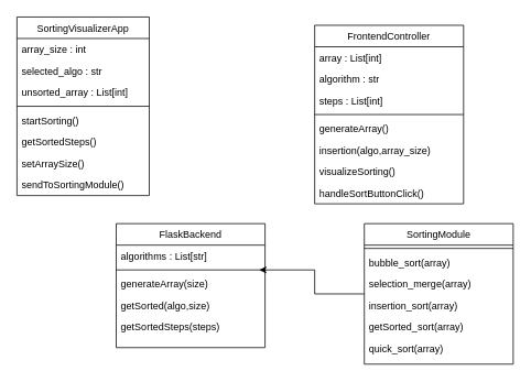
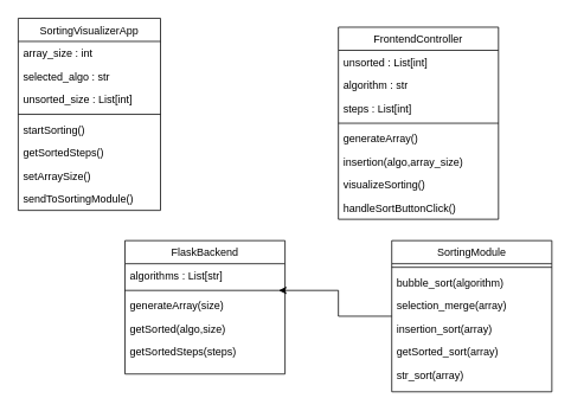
  <mxCell id="0" />
  <mxCell id="1" parent="0" />
  <mxCell id="2" value="SortingVisualizerApp" style="swimlane;fontStyle=0;align=center;verticalAlign=top;childLayout=stackLayout;horizontal=1;startSize=26;horizontalStack=0;resizeParent=1;resizeLast=0;collapsible=1;marginBottom=0;rounded=0;shadow=0;strokeWidth=1;" parent="1" vertex="1"><mxGeometry x="20" y="20" width="160" height="216" as="geometry"><mxRectangle x="550" y="140" width="160" height="26" as="alternateBounds" /></mxGeometry></mxCell>
  <mxCell id="3" value="array_size : int" style="text;align=left;verticalAlign=top;spacingLeft=4;spacingRight=4;overflow=hidden;rotatable=0;points=[[0,0.5],[1,0.5]];portConstraint=eastwest;" parent="2" vertex="1"><mxGeometry y="26" width="160" height="26" as="geometry" /></mxCell>
  <mxCell id="4" value="selected_algo : str" style="text;align=left;verticalAlign=top;spacingLeft=4;spacingRight=4;overflow=hidden;rotatable=0;points=[[0,0.5],[1,0.5]];portConstraint=eastwest;rounded=0;shadow=0;html=0;" parent="2" vertex="1"><mxGeometry y="52" width="160" height="26" as="geometry" /></mxCell>
- <mxCell id="5" value="unsorted_array : List[int]" style="text;align=left;verticalAlign=top;spacingLeft=4;spacingRight=4;overflow=hidden;rotatable=0;points=[[0,0.5],[1,0.5]];portConstraint=eastwest;rounded=0;shadow=0;html=0;" parent="2" vertex="1"><mxGeometry y="78" width="160" height="26" as="geometry" /></mxCell>
+ <mxCell id="5" value="unsorted_size : List[int]" style="text;align=left;verticalAlign=top;spacingLeft=4;spacingRight=4;overflow=hidden;rotatable=0;points=[[0,0.5],[1,0.5]];portConstraint=eastwest;rounded=0;shadow=0;html=0;" parent="2" vertex="1"><mxGeometry y="78" width="160" height="26" as="geometry" /></mxCell>
  <mxCell id="6" value="" style="line;html=1;strokeWidth=1;align=left;verticalAlign=middle;spacingTop=-1;spacingLeft=3;spacingRight=3;rotatable=0;labelPosition=right;points=[];portConstraint=eastwest;" parent="2" vertex="1"><mxGeometry y="104" width="160" height="8" as="geometry" /></mxCell>
  <mxCell id="7" value="startSorting()&#10;" style="text;align=left;verticalAlign=top;spacingLeft=4;spacingRight=4;overflow=hidden;rotatable=0;points=[[0,0.5],[1,0.5]];portConstraint=eastwest;" parent="2" vertex="1"><mxGeometry y="112" width="160" height="26" as="geometry" /></mxCell>
  <mxCell id="8" value="getSortedSteps()" style="text;align=left;verticalAlign=top;spacingLeft=4;spacingRight=4;overflow=hidden;rotatable=0;points=[[0,0.5],[1,0.5]];portConstraint=eastwest;" parent="2" vertex="1"><mxGeometry y="138" width="160" height="26" as="geometry" /></mxCell>
  <mxCell id="9" value="setArraySize()" style="text;align=left;verticalAlign=top;spacingLeft=4;spacingRight=4;overflow=hidden;rotatable=0;points=[[0,0.5],[1,0.5]];portConstraint=eastwest;" vertex="1" parent="2"><mxGeometry y="164" width="160" height="26" as="geometry" /></mxCell>
  <mxCell id="10" value="sendToSortingModule()" style="text;align=left;verticalAlign=top;spacingLeft=4;spacingRight=4;overflow=hidden;rotatable=0;points=[[0,0.5],[1,0.5]];portConstraint=eastwest;" vertex="1" parent="2"><mxGeometry y="190" width="160" height="26" as="geometry" /></mxCell>
  <mxCell id="11" value="FrontendController" style="swimlane;fontStyle=0;align=center;verticalAlign=top;childLayout=stackLayout;horizontal=1;startSize=26;horizontalStack=0;resizeParent=1;resizeLast=0;collapsible=1;marginBottom=0;rounded=0;shadow=0;strokeWidth=1;" vertex="1" parent="1"><mxGeometry x="380" y="30" width="180" height="216" as="geometry"><mxRectangle x="550" y="140" width="160" height="26" as="alternateBounds" /></mxGeometry></mxCell>
- <mxCell id="12" value="array : List[int]" style="text;align=left;verticalAlign=top;spacingLeft=4;spacingRight=4;overflow=hidden;rotatable=0;points=[[0,0.5],[1,0.5]];portConstraint=eastwest;" vertex="1" parent="11"><mxGeometry y="26" width="180" height="26" as="geometry" /></mxCell>
+ <mxCell id="12" value="unsorted : List[int]" style="text;align=left;verticalAlign=top;spacingLeft=4;spacingRight=4;overflow=hidden;rotatable=0;points=[[0,0.5],[1,0.5]];portConstraint=eastwest;" vertex="1" parent="11"><mxGeometry y="26" width="180" height="26" as="geometry" /></mxCell>
  <mxCell id="13" value="algorithm : str" style="text;align=left;verticalAlign=top;spacingLeft=4;spacingRight=4;overflow=hidden;rotatable=0;points=[[0,0.5],[1,0.5]];portConstraint=eastwest;rounded=0;shadow=0;html=0;" vertex="1" parent="11"><mxGeometry y="52" width="180" height="26" as="geometry" /></mxCell>
  <mxCell id="14" value="steps : List[int]" style="text;align=left;verticalAlign=top;spacingLeft=4;spacingRight=4;overflow=hidden;rotatable=0;points=[[0,0.5],[1,0.5]];portConstraint=eastwest;rounded=0;shadow=0;html=0;" vertex="1" parent="11"><mxGeometry y="78" width="180" height="26" as="geometry" /></mxCell>
  <mxCell id="15" value="" style="line;html=1;strokeWidth=1;align=left;verticalAlign=middle;spacingTop=-1;spacingLeft=3;spacingRight=3;rotatable=0;labelPosition=right;points=[];portConstraint=eastwest;" vertex="1" parent="11"><mxGeometry y="104" width="180" height="8" as="geometry" /></mxCell>
  <mxCell id="16" value="generateArray()" style="text;align=left;verticalAlign=top;spacingLeft=4;spacingRight=4;overflow=hidden;rotatable=0;points=[[0,0.5],[1,0.5]];portConstraint=eastwest;" vertex="1" parent="11"><mxGeometry y="112" width="180" height="26" as="geometry" /></mxCell>
  <mxCell id="17" value="insertion(algo,array_size)" style="text;align=left;verticalAlign=top;spacingLeft=4;spacingRight=4;overflow=hidden;rotatable=0;points=[[0,0.5],[1,0.5]];portConstraint=eastwest;" vertex="1" parent="11"><mxGeometry y="138" width="180" height="26" as="geometry" /></mxCell>
  <mxCell id="18" value="visualizeSorting()" style="text;align=left;verticalAlign=top;spacingLeft=4;spacingRight=4;overflow=hidden;rotatable=0;points=[[0,0.5],[1,0.5]];portConstraint=eastwest;" vertex="1" parent="11"><mxGeometry y="164" width="180" height="26" as="geometry" /></mxCell>
  <mxCell id="19" value="handleSortButtonClick()" style="text;align=left;verticalAlign=top;spacingLeft=4;spacingRight=4;overflow=hidden;rotatable=0;points=[[0,0.5],[1,0.5]];portConstraint=eastwest;" vertex="1" parent="11"><mxGeometry y="190" width="180" height="26" as="geometry" /></mxCell>
  <mxCell id="20" value="FlaskBackend" style="swimlane;fontStyle=0;align=center;verticalAlign=top;childLayout=stackLayout;horizontal=1;startSize=26;horizontalStack=0;resizeParent=1;resizeLast=0;collapsible=1;marginBottom=0;rounded=0;shadow=0;strokeWidth=1;" vertex="1" parent="1"><mxGeometry x="140" y="270" width="180" height="150" as="geometry"><mxRectangle x="550" y="140" width="160" height="26" as="alternateBounds" /></mxGeometry></mxCell>
  <mxCell id="21" value="algorithms : List[str]" style="text;align=left;verticalAlign=top;spacingLeft=4;spacingRight=4;overflow=hidden;rotatable=0;points=[[0,0.5],[1,0.5]];portConstraint=eastwest;rounded=0;shadow=0;html=0;" vertex="1" parent="20"><mxGeometry y="26" width="180" height="26" as="geometry" /></mxCell>
  <mxCell id="22" value="" style="line;html=1;strokeWidth=1;align=left;verticalAlign=middle;spacingTop=-1;spacingLeft=3;spacingRight=3;rotatable=0;labelPosition=right;points=[];portConstraint=eastwest;" vertex="1" parent="20"><mxGeometry y="52" width="180" height="8" as="geometry" /></mxCell>
  <mxCell id="23" value="generateArray(size)" style="text;align=left;verticalAlign=top;spacingLeft=4;spacingRight=4;overflow=hidden;rotatable=0;points=[[0,0.5],[1,0.5]];portConstraint=eastwest;" vertex="1" parent="20"><mxGeometry y="60" width="180" height="26" as="geometry" /></mxCell>
  <mxCell id="24" value="getSorted(algo,size)" style="text;align=left;verticalAlign=top;spacingLeft=4;spacingRight=4;overflow=hidden;rotatable=0;points=[[0,0.5],[1,0.5]];portConstraint=eastwest;" vertex="1" parent="20"><mxGeometry y="86" width="180" height="26" as="geometry" /></mxCell>
  <mxCell id="25" value="getSortedSteps(steps)" style="text;align=left;verticalAlign=top;spacingLeft=4;spacingRight=4;overflow=hidden;rotatable=0;points=[[0,0.5],[1,0.5]];portConstraint=eastwest;" vertex="1" parent="20"><mxGeometry y="112" width="180" height="26" as="geometry" /></mxCell>
  <mxCell id="26" value="SortingModule" style="swimlane;fontStyle=0;align=center;verticalAlign=top;childLayout=stackLayout;horizontal=1;startSize=26;horizontalStack=0;resizeParent=1;resizeLast=0;collapsible=1;marginBottom=0;rounded=0;shadow=0;strokeWidth=1;" vertex="1" parent="1"><mxGeometry x="440" y="270" width="180" height="170" as="geometry"><mxRectangle x="550" y="140" width="160" height="26" as="alternateBounds" /></mxGeometry></mxCell>
  <mxCell id="27" value="" style="line;html=1;strokeWidth=1;align=left;verticalAlign=middle;spacingTop=-1;spacingLeft=3;spacingRight=3;rotatable=0;labelPosition=right;points=[];portConstraint=eastwest;" vertex="1" parent="26"><mxGeometry y="26" width="180" height="8" as="geometry" /></mxCell>
- <mxCell id="28" value="bubble_sort(array)" style="text;align=left;verticalAlign=top;spacingLeft=4;spacingRight=4;overflow=hidden;rotatable=0;points=[[0,0.5],[1,0.5]];portConstraint=eastwest;" vertex="1" parent="26"><mxGeometry y="34" width="180" height="26" as="geometry" /></mxCell>
+ <mxCell id="28" value="bubble_sort(algorithm)" style="text;align=left;verticalAlign=top;spacingLeft=4;spacingRight=4;overflow=hidden;rotatable=0;points=[[0,0.5],[1,0.5]];portConstraint=eastwest;" vertex="1" parent="26"><mxGeometry y="34" width="180" height="26" as="geometry" /></mxCell>
  <mxCell id="29" value="selection_merge(array)" style="text;align=left;verticalAlign=top;spacingLeft=4;spacingRight=4;overflow=hidden;rotatable=0;points=[[0,0.5],[1,0.5]];portConstraint=eastwest;" vertex="1" parent="26"><mxGeometry y="60" width="180" height="26" as="geometry" /></mxCell>
  <mxCell id="30" value="insertion_sort(array)" style="text;align=left;verticalAlign=top;spacingLeft=4;spacingRight=4;overflow=hidden;rotatable=0;points=[[0,0.5],[1,0.5]];portConstraint=eastwest;" vertex="1" parent="26"><mxGeometry y="86" width="180" height="26" as="geometry" /></mxCell>
  <mxCell id="31" value="getSorted_sort(array)" style="text;align=left;verticalAlign=top;spacingLeft=4;spacingRight=4;overflow=hidden;rotatable=0;points=[[0,0.5],[1,0.5]];portConstraint=eastwest;" vertex="1" parent="26"><mxGeometry y="112" width="180" height="26" as="geometry" /></mxCell>
- <mxCell id="32" value="quick_sort(array)" style="text;align=left;verticalAlign=top;spacingLeft=4;spacingRight=4;overflow=hidden;rotatable=0;points=[[0,0.5],[1,0.5]];portConstraint=eastwest;" vertex="1" parent="26"><mxGeometry y="138" width="180" height="26" as="geometry" /></mxCell>
+ <mxCell id="32" value="str_sort(array)" style="text;align=left;verticalAlign=top;spacingLeft=4;spacingRight=4;overflow=hidden;rotatable=0;points=[[0,0.5],[1,0.5]];portConstraint=eastwest;" vertex="1" parent="26"><mxGeometry y="138" width="180" height="26" as="geometry" /></mxCell>
  <mxCell id="33" style="edgeStyle=orthogonalEdgeStyle;rounded=0;orthogonalLoop=1;jettySize=auto;html=1;entryX=0.961;entryY=0.5;entryDx=0;entryDy=0;entryPerimeter=0;" edge="1" parent="1" source="26" target="22"><mxGeometry relative="1" as="geometry" /></mxCell>
